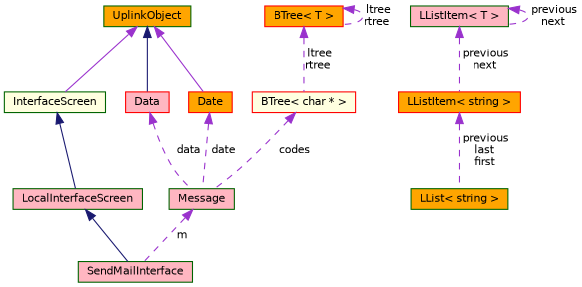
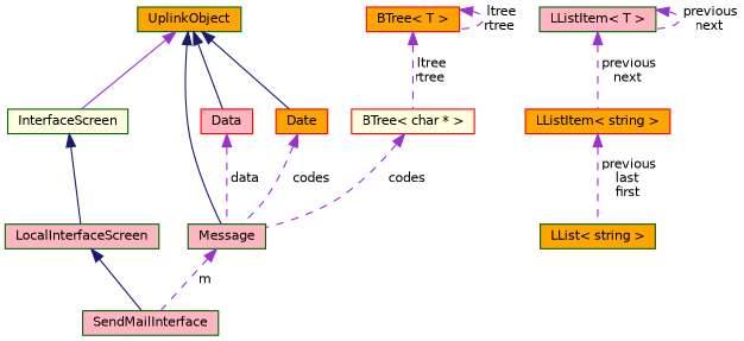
  digraph {
    node [color=darkgreen fillcolor=lightpink fontname=Helvetica fontsize=10 shape=record style=filled]
    edge [color=darkorchid3 dir=back fontname=Helvetica fontsize=10 labelfontname=Helvetica labelfontsize=10 style=dashed]
    n1 [fontcolor=black height=0.2 label=SendMailInterface width=0.4]
    n2 [height=0.2 label=LocalInterfaceScreen width=0.4]
    n3 [fillcolor=lightyellow height=0.2 label=InterfaceScreen width=0.4]
    n4 [fillcolor=orange height=0.2 label=UplinkObject width=0.4]
    n5 [height=0.2 label=Message width=0.4]
    n6 [color=red height=0.2 label=Data width=0.4]
    n7 [color=red fillcolor=orange height=0.2 label=Date width=0.4]
    n8 [fillcolor=orange height=0.2 label="LList\< string \>" width=0.4]
    n9 [color=red fillcolor=orange height=0.2 label="LListItem\< string \>" width=0.4]
    n10 [height=0.2 label="LListItem\< T \>" width=0.4]
    n11 [color=red fillcolor=lightyellow height=0.2 label="BTree\< char * \>" width=0.4]
    n12 [color=red fillcolor=orange height=0.2 label="BTree\< T \>" width=0.4]
    n2 -> n1 [color=midnightblue style=solid]
    n3 -> n2 [color=midnightblue style=solid]
    n4 -> n3 [style=solid]
+   n4 -> n5 [color=midnightblue style=solid]
    n4 -> n6 [color=midnightblue style=solid]
-   n4 -> n7 [style=solid]
+   n4 -> n7 [color=midnightblue style=solid]
    n5 -> n1 [label=" m"]
    n6 -> n5 [label=" data"]
-   n7 -> n5 [label=" date"]
+   n7 -> n5 [label=" codes"]
    n9 -> n8 [label=" previous\nlast\nfirst"]
    n10 -> n9 [label=" previous\nnext"]
    n10 -> n10 [label=" previous\nnext"]
    n11 -> n5 [label=" codes"]
    n12 -> n11 [label=" ltree\nrtree"]
    n12 -> n12 [label=" ltree\nrtree"]
  }
